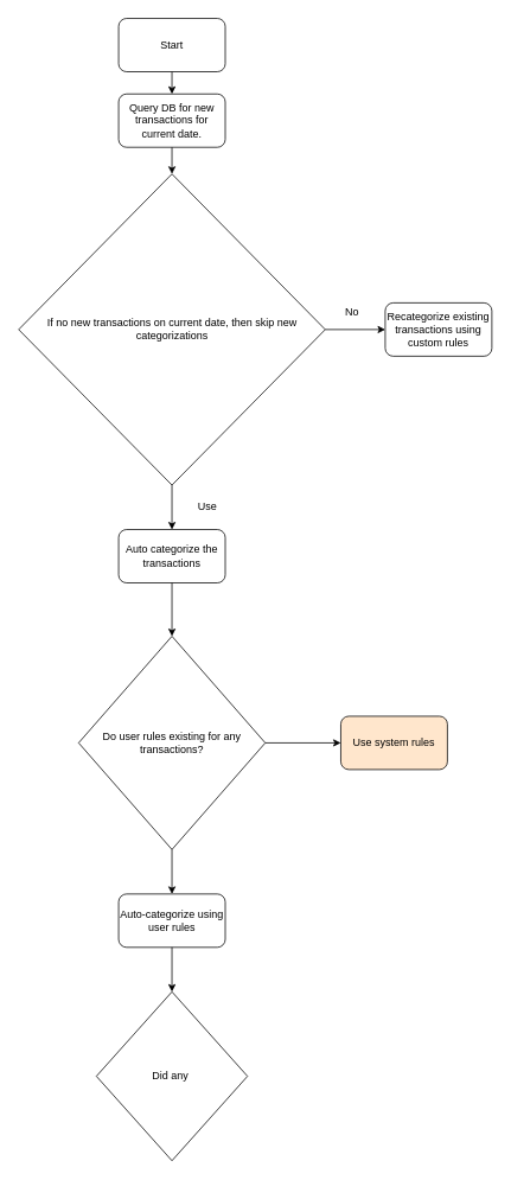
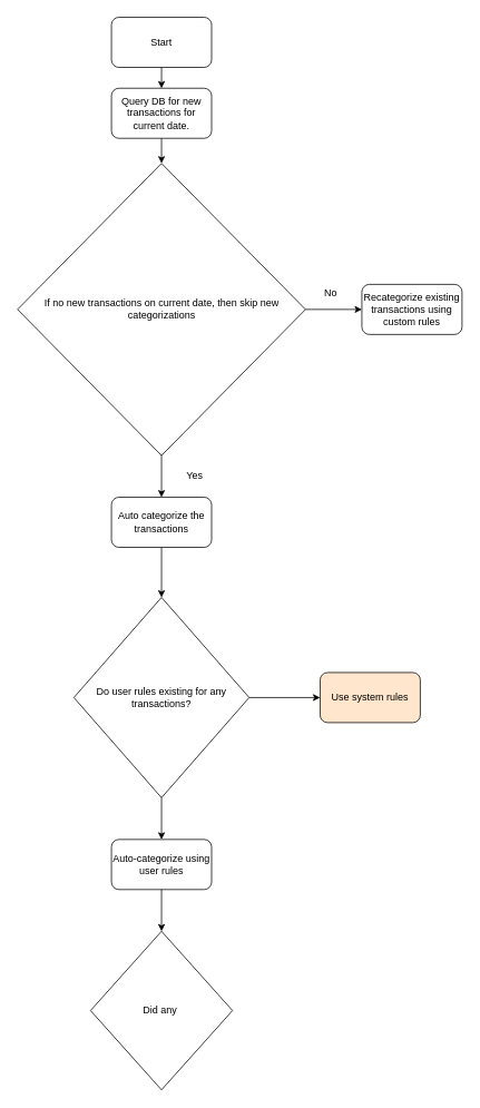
  <mxCell id="0" />
  <mxCell id="1" parent="0" />
  <mxCell id="2" value="Start" style="rounded=1;whiteSpace=wrap;html=1;" parent="1" vertex="1"><mxGeometry x="133" y="20" width="120" height="60" as="geometry" /></mxCell>
  <mxCell id="3" value="" style="endArrow=classic;html=1;rounded=0;exitX=0.5;exitY=1;exitDx=0;exitDy=0;" parent="1" source="2" edge="1"><mxGeometry width="50" height="50" relative="1" as="geometry"><mxPoint x="453" y="565" as="sourcePoint" /><mxPoint x="193" y="105" as="targetPoint" /></mxGeometry></mxCell>
  <mxCell id="4" value="Query DB for new transactions for current date." style="rounded=1;whiteSpace=wrap;html=1;" parent="1" vertex="1"><mxGeometry x="133" y="105" width="120" height="60" as="geometry" /></mxCell>
  <mxCell id="5" value="If no new transactions on current date, then skip new categorizations" style="rhombus;whiteSpace=wrap;html=1;" parent="1" vertex="1"><mxGeometry x="20.5" y="195" width="345" height="350" as="geometry" /></mxCell>
  <mxCell id="6" value="" style="endArrow=classic;html=1;rounded=0;exitX=0.5;exitY=1;exitDx=0;exitDy=0;entryX=0.5;entryY=0;entryDx=0;entryDy=0;" parent="1" source="4" target="5" edge="1"><mxGeometry width="50" height="50" relative="1" as="geometry"><mxPoint x="453" y="565" as="sourcePoint" /><mxPoint x="503" y="515" as="targetPoint" /></mxGeometry></mxCell>
  <mxCell id="7" value="" style="endArrow=classic;html=1;rounded=0;exitX=1;exitY=0.5;exitDx=0;exitDy=0;" parent="1" source="5" edge="1"><mxGeometry width="50" height="50" relative="1" as="geometry"><mxPoint x="453" y="565" as="sourcePoint" /><mxPoint x="433" y="370" as="targetPoint" /></mxGeometry></mxCell>
  <mxCell id="8" value="" style="endArrow=classic;html=1;rounded=0;exitX=0.5;exitY=1;exitDx=0;exitDy=0;" parent="1" source="5" edge="1"><mxGeometry width="50" height="50" relative="1" as="geometry"><mxPoint x="453" y="565" as="sourcePoint" /><mxPoint x="193" y="595" as="targetPoint" /></mxGeometry></mxCell>
  <mxCell id="9" value="Recategorize existing transactions using custom rules" style="rounded=1;whiteSpace=wrap;html=1;" parent="1" vertex="1"><mxGeometry x="433" y="340" width="120" height="60" as="geometry" /></mxCell>
  <mxCell id="10" value="Auto categorize the transactions" style="rounded=1;whiteSpace=wrap;html=1;" parent="1" vertex="1"><mxGeometry x="133" y="595" width="120" height="60" as="geometry" /></mxCell>
  <mxCell id="11" value="No" style="text;html=1;align=center;verticalAlign=middle;whiteSpace=wrap;rounded=0;" parent="1" vertex="1"><mxGeometry x="365.5" y="335" width="60" height="30" as="geometry" /></mxCell>
- <mxCell id="12" value="Use" style="text;html=1;align=center;verticalAlign=middle;whiteSpace=wrap;rounded=0;" parent="1" vertex="1"><mxGeometry x="203" y="555" width="60" height="30" as="geometry" /></mxCell>
+ <mxCell id="12" value="Yes" style="text;html=1;align=center;verticalAlign=middle;whiteSpace=wrap;rounded=0;" parent="1" vertex="1"><mxGeometry x="203" y="555" width="60" height="30" as="geometry" /></mxCell>
  <mxCell id="13" value="" style="endArrow=classic;html=1;rounded=0;exitX=0.5;exitY=1;exitDx=0;exitDy=0;" edge="1" parent="1" source="10"><mxGeometry width="50" height="50" relative="1" as="geometry"><mxPoint x="143" y="765" as="sourcePoint" /><mxPoint x="193" y="715" as="targetPoint" /></mxGeometry></mxCell>
  <mxCell id="14" value="Do user rules existing for any transactions?" style="rhombus;whiteSpace=wrap;html=1;" vertex="1" parent="1"><mxGeometry x="88" y="715" width="210" height="240" as="geometry" /></mxCell>
  <mxCell id="15" value="" style="endArrow=classic;html=1;rounded=0;exitX=1;exitY=0.5;exitDx=0;exitDy=0;" edge="1" parent="1" source="14"><mxGeometry width="50" height="50" relative="1" as="geometry"><mxPoint x="433" y="735" as="sourcePoint" /><mxPoint x="383" y="835" as="targetPoint" /></mxGeometry></mxCell>
  <mxCell id="16" value="" style="endArrow=classic;html=1;rounded=0;exitX=0.5;exitY=1;exitDx=0;exitDy=0;" edge="1" parent="1" source="14"><mxGeometry width="50" height="50" relative="1" as="geometry"><mxPoint x="143" y="765" as="sourcePoint" /><mxPoint x="193" y="1005" as="targetPoint" /></mxGeometry></mxCell>
  <mxCell id="17" value="Use system rules" style="rounded=1;whiteSpace=wrap;html=1;fillColor=#ffe6cc;" vertex="1" parent="1"><mxGeometry x="383" y="805" width="120" height="60" as="geometry" /></mxCell>
  <mxCell id="18" value="Auto-categorize using user rules" style="rounded=1;whiteSpace=wrap;html=1;" vertex="1" parent="1"><mxGeometry x="133" y="1005" width="120" height="60" as="geometry" /></mxCell>
  <mxCell id="19" value="" style="endArrow=classic;html=1;rounded=0;exitX=0.5;exitY=1;exitDx=0;exitDy=0;" edge="1" parent="1" source="18"><mxGeometry width="50" height="50" relative="1" as="geometry"><mxPoint x="143" y="1265" as="sourcePoint" /><mxPoint x="193" y="1115" as="targetPoint" /></mxGeometry></mxCell>
  <mxCell id="20" value="Did any&amp;nbsp;" style="rhombus;whiteSpace=wrap;html=1;" vertex="1" parent="1"><mxGeometry x="108" y="1115" width="170" height="190" as="geometry" /></mxCell>
